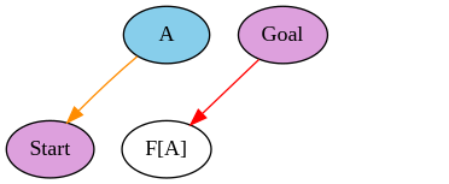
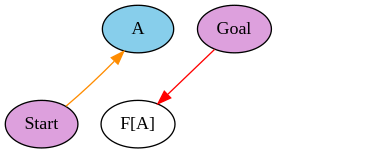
  digraph {
    fontname="Liberation Serif"
    node [fillcolor=plum fontname="Liberation Serif" style=filled]
    edge [fontname="Liberation Serif"]
    A [fillcolor=skyblue group=upper]
    Start
    n3 [fillcolor=white group=upper label="F[A]"]
    Goal
    n5 [label=X style=invis fillcolor=""]
    A -> n3 [style=invis]
-   A -> Start [color=darkorange]
+   Start -> A [color=darkorange]
    Goal -> n3 [color=red]
    n5 -> n3 [style=invis]
  }
